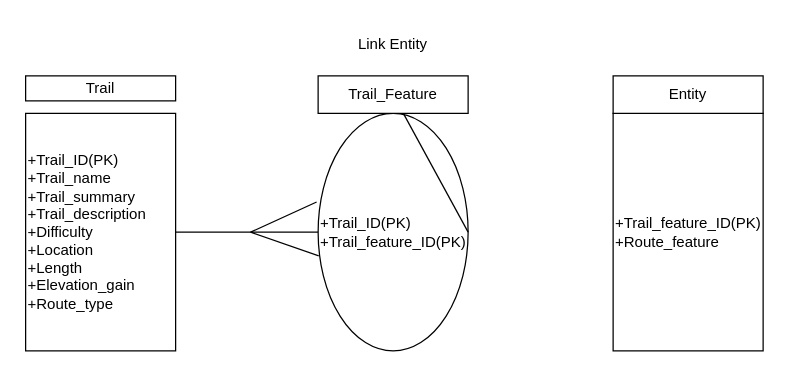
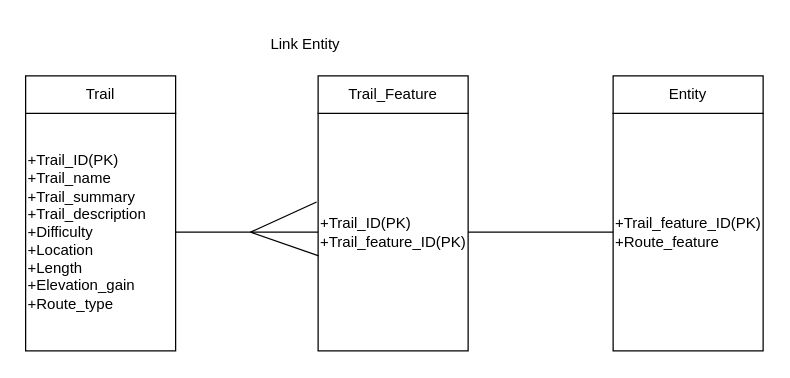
  <mxCell id="0" />
  <mxCell id="1" parent="0" />
  <mxCell id="2" value="+Trail_ID(PK)&lt;div&gt;+Trail_name&lt;/div&gt;&lt;div&gt;+Trail_summary&lt;/div&gt;&lt;div&gt;+Trail_description&lt;/div&gt;&lt;div&gt;+Difficulty&lt;/div&gt;&lt;div&gt;+Location&lt;/div&gt;&lt;div&gt;+Length&lt;/div&gt;&lt;div&gt;+Elevation_gain&lt;/div&gt;&lt;div&gt;+Route_type&lt;/div&gt;" style="rounded=0;whiteSpace=wrap;html=1;align=left;" parent="1" vertex="1"><mxGeometry x="20" y="90" width="120" height="190" as="geometry" /></mxCell>
- <mxCell id="3" value="Trail" style="rounded=0;whiteSpace=wrap;html=1;" vertex="1" parent="1"><mxGeometry x="20" y="60" width="120" height="20" as="geometry" /></mxCell>
- <mxCell id="4" value="+Trail_ID(PK)&lt;div&gt;+Trail_feature_ID(PK&lt;span style=&quot;background-color: initial;&quot;&gt;)&lt;/span&gt;&lt;/div&gt;" style="ellipse;whiteSpace=wrap;html=1;align=left;" vertex="1" parent="1"><mxGeometry x="254" y="90" width="120" height="190" as="geometry" /></mxCell>
+ <mxCell id="3" value="Trail" style="rounded=0;whiteSpace=wrap;html=1;" vertex="1" parent="1"><mxGeometry x="20" y="60" width="120" height="30" as="geometry" /></mxCell>
+ <mxCell id="4" value="+Trail_ID(PK)&lt;div&gt;+Trail_feature_ID(PK&lt;span style=&quot;background-color: initial;&quot;&gt;)&lt;/span&gt;&lt;/div&gt;" style="rounded=0;whiteSpace=wrap;html=1;align=left;" vertex="1" parent="1"><mxGeometry x="254" y="90" width="120" height="190" as="geometry" /></mxCell>
  <mxCell id="5" value="Trail_Feature" style="rounded=0;whiteSpace=wrap;html=1;" vertex="1" parent="1"><mxGeometry x="254" y="60" width="120" height="30" as="geometry" /></mxCell>
  <mxCell id="6" value="&lt;div&gt;+Trail_feature_ID(PK&lt;span style=&quot;background-color: initial;&quot;&gt;)&lt;/span&gt;&lt;/div&gt;&lt;div&gt;&lt;span style=&quot;background-color: initial;&quot;&gt;+Route_feature&lt;/span&gt;&lt;/div&gt;" style="rounded=0;whiteSpace=wrap;html=1;align=left;" vertex="1" parent="1"><mxGeometry x="490" y="90" width="120" height="190" as="geometry" /></mxCell>
  <mxCell id="7" value="Entity" style="rounded=0;whiteSpace=wrap;html=1;" vertex="1" parent="1"><mxGeometry x="490" y="60" width="120" height="30" as="geometry" /></mxCell>
- <mxCell id="8" value="Link Entity" style="text;html=1;align=center;verticalAlign=middle;whiteSpace=wrap;rounded=0;" vertex="1" parent="1"><mxGeometry x="284" y="20" width="60" height="30" as="geometry" /></mxCell>
+ <mxCell id="8" value="Link Entity" style="text;html=1;align=center;verticalAlign=middle;whiteSpace=wrap;rounded=0;" vertex="1" parent="1"><mxGeometry x="214" y="20" width="60" height="30" as="geometry" /></mxCell>
  <mxCell id="9" value="" style="endArrow=none;html=1;rounded=0;exitX=1;exitY=0.5;exitDx=0;exitDy=0;entryX=0;entryY=0.5;entryDx=0;entryDy=0;" edge="1" parent="1" source="2" target="4"><mxGeometry width="50" height="50" relative="1" as="geometry"><mxPoint x="270" y="310" as="sourcePoint" /><mxPoint x="320" y="260" as="targetPoint" /></mxGeometry></mxCell>
- <mxCell id="10" value="" style="endArrow=none;html=1;rounded=0;exitX=1;exitY=0.5;exitDx=0;exitDy=0;" edge="1" parent="1" source="4" target="5"><mxGeometry width="50" height="50" relative="1" as="geometry"><mxPoint x="270" y="310" as="sourcePoint" /><mxPoint x="320" y="260" as="targetPoint" /></mxGeometry></mxCell>
+ <mxCell id="10" value="" style="endArrow=none;html=1;rounded=0;entryX=0;entryY=0.5;entryDx=0;entryDy=0;exitX=1;exitY=0.5;exitDx=0;exitDy=0;" edge="1" parent="1" source="4" target="6"><mxGeometry width="50" height="50" relative="1" as="geometry"><mxPoint x="270" y="310" as="sourcePoint" /><mxPoint x="320" y="260" as="targetPoint" /></mxGeometry></mxCell>
  <mxCell id="11" value="" style="endArrow=none;html=1;rounded=0;entryX=-0.01;entryY=0.373;entryDx=0;entryDy=0;entryPerimeter=0;" edge="1" parent="1" target="4"><mxGeometry width="50" height="50" relative="1" as="geometry"><mxPoint x="200" y="185" as="sourcePoint" /><mxPoint x="320" y="260" as="targetPoint" /></mxGeometry></mxCell>
  <mxCell id="12" value="" style="endArrow=none;html=1;rounded=0;entryX=0.004;entryY=0.6;entryDx=0;entryDy=0;entryPerimeter=0;" edge="1" parent="1" target="4"><mxGeometry width="50" height="50" relative="1" as="geometry"><mxPoint x="200" y="185" as="sourcePoint" /><mxPoint x="263" y="171" as="targetPoint" /></mxGeometry></mxCell>
